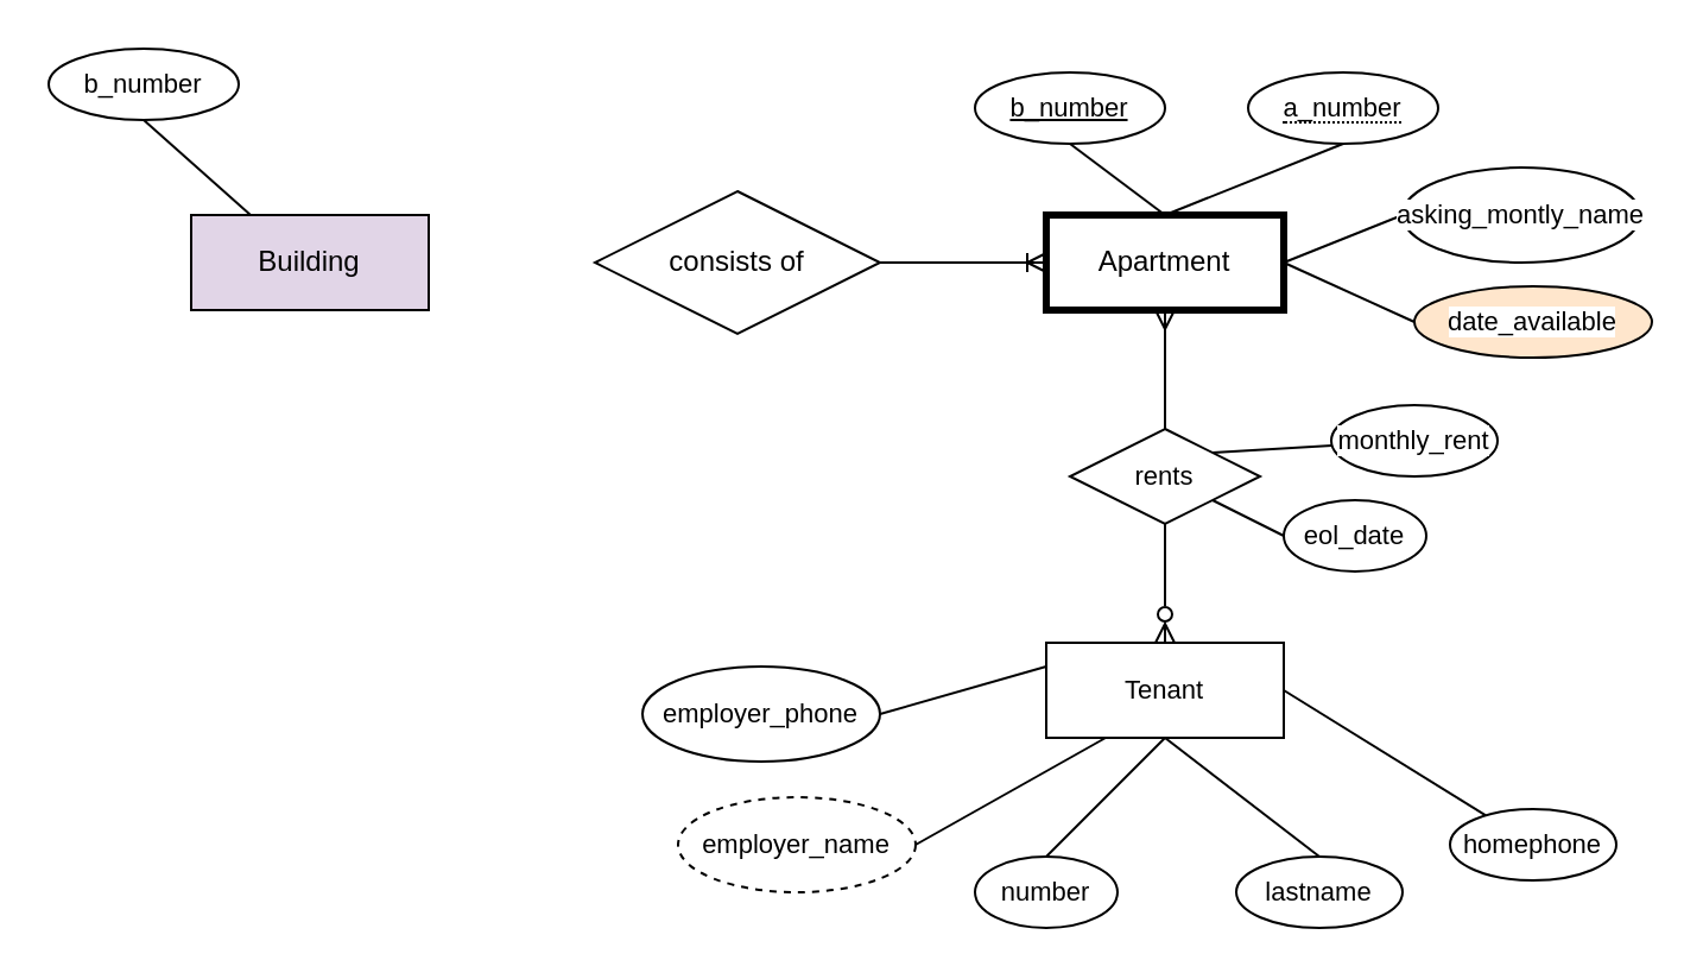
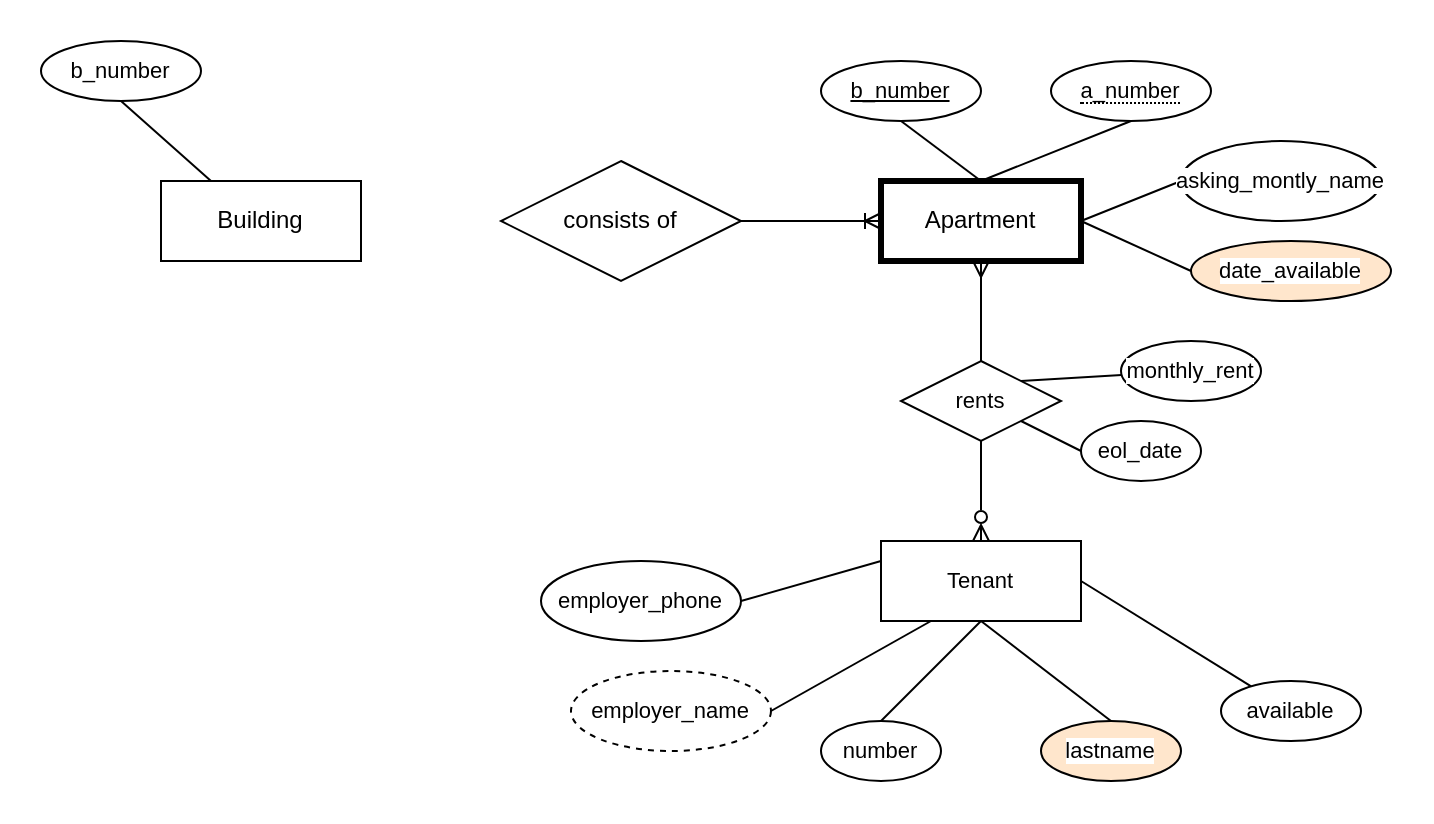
  <mxCell id="0" />
  <mxCell id="1" parent="0" />
  <mxCell id="2" style="edgeStyle=none;shape=connector;rounded=0;orthogonalLoop=1;jettySize=auto;html=1;exitX=0.25;exitY=0;exitDx=0;exitDy=0;entryX=0.5;entryY=1;entryDx=0;entryDy=0;strokeColor=default;align=center;verticalAlign=middle;fontFamily=Helvetica;fontSize=11;fontColor=default;labelBackgroundColor=default;endArrow=none;endFill=0;" edge="1" parent="1" source="3" target="12"><mxGeometry relative="1" as="geometry" /></mxCell>
- <mxCell id="3" value="Building" style="whiteSpace=wrap;html=1;align=center;fillColor=#e1d5e7;" vertex="1" parent="1"><mxGeometry x="80" y="90" width="100" height="40" as="geometry" /></mxCell>
+ <mxCell id="3" value="Building" style="whiteSpace=wrap;html=1;align=center;" vertex="1" parent="1"><mxGeometry x="80" y="90" width="100" height="40" as="geometry" /></mxCell>
  <mxCell id="4" style="edgeStyle=none;shape=connector;rounded=0;orthogonalLoop=1;jettySize=auto;html=1;exitX=0.5;exitY=0;exitDx=0;exitDy=0;entryX=0.5;entryY=1;entryDx=0;entryDy=0;strokeColor=default;align=center;verticalAlign=middle;fontFamily=Helvetica;fontSize=11;fontColor=default;labelBackgroundColor=default;endArrow=none;endFill=0;" edge="1" parent="1" source="9" target="13"><mxGeometry relative="1" as="geometry" /></mxCell>
  <mxCell id="5" style="edgeStyle=none;shape=connector;rounded=0;orthogonalLoop=1;jettySize=auto;html=1;exitX=0.5;exitY=0;exitDx=0;exitDy=0;entryX=0.5;entryY=1;entryDx=0;entryDy=0;strokeColor=default;align=center;verticalAlign=middle;fontFamily=Helvetica;fontSize=11;fontColor=default;labelBackgroundColor=default;endArrow=none;endFill=0;" edge="1" parent="1" source="9" target="14"><mxGeometry relative="1" as="geometry" /></mxCell>
  <mxCell id="6" style="edgeStyle=none;shape=connector;rounded=0;orthogonalLoop=1;jettySize=auto;html=1;exitX=0.5;exitY=1;exitDx=0;exitDy=0;strokeColor=default;align=center;verticalAlign=middle;fontFamily=Helvetica;fontSize=11;fontColor=default;labelBackgroundColor=default;endArrow=none;endFill=0;startArrow=ERmany;startFill=0;" edge="1" parent="1" source="9"><mxGeometry relative="1" as="geometry"><mxPoint x="490" y="180" as="targetPoint" /></mxGeometry></mxCell>
  <mxCell id="7" style="edgeStyle=none;shape=connector;rounded=0;orthogonalLoop=1;jettySize=auto;html=1;exitX=1;exitY=0.5;exitDx=0;exitDy=0;entryX=0;entryY=0.5;entryDx=0;entryDy=0;strokeColor=default;align=center;verticalAlign=middle;fontFamily=Helvetica;fontSize=11;fontColor=default;labelBackgroundColor=default;endArrow=none;endFill=0;" edge="1" parent="1" source="9" target="32"><mxGeometry relative="1" as="geometry" /></mxCell>
  <mxCell id="8" style="edgeStyle=none;shape=connector;rounded=0;orthogonalLoop=1;jettySize=auto;html=1;exitX=1;exitY=0.5;exitDx=0;exitDy=0;entryX=0;entryY=0.5;entryDx=0;entryDy=0;strokeColor=default;align=center;verticalAlign=middle;fontFamily=Helvetica;fontSize=11;fontColor=default;labelBackgroundColor=default;endArrow=none;endFill=0;" edge="1" parent="1" source="9" target="33"><mxGeometry relative="1" as="geometry" /></mxCell>
  <mxCell id="9" value="Apartment" style="whiteSpace=wrap;html=1;align=center;strokeWidth=3;" vertex="1" parent="1"><mxGeometry x="440" y="90" width="100" height="40" as="geometry" /></mxCell>
  <mxCell id="10" style="edgeStyle=none;shape=connector;rounded=0;orthogonalLoop=1;jettySize=auto;html=1;exitX=1;exitY=0.5;exitDx=0;exitDy=0;strokeColor=default;align=center;verticalAlign=middle;fontFamily=Helvetica;fontSize=11;fontColor=default;labelBackgroundColor=default;endArrow=ERoneToMany;endFill=0;" edge="1" parent="1" source="11" target="9"><mxGeometry relative="1" as="geometry"><mxPoint x="430" y="110" as="targetPoint" /><Array as="points"><mxPoint x="410" y="110" /></Array></mxGeometry></mxCell>
  <mxCell id="11" value="consists of" style="shape=rhombus;perimeter=rhombusPerimeter;whiteSpace=wrap;html=1;align=center;" vertex="1" parent="1"><mxGeometry x="250" y="80" width="120" height="60" as="geometry" /></mxCell>
  <mxCell id="12" value="b_number" style="ellipse;whiteSpace=wrap;html=1;align=center;fontFamily=Helvetica;fontSize=11;fontColor=default;labelBackgroundColor=default;" vertex="1" parent="1"><mxGeometry x="20" y="20" width="80" height="30" as="geometry" /></mxCell>
  <mxCell id="13" value="&lt;span style=&quot;border-bottom: 1px dotted&quot;&gt;a_number&lt;/span&gt;" style="ellipse;whiteSpace=wrap;html=1;align=center;fontFamily=Helvetica;fontSize=11;fontColor=default;labelBackgroundColor=default;" vertex="1" parent="1"><mxGeometry x="525" y="30" width="80" height="30" as="geometry" /></mxCell>
  <mxCell id="14" value="&lt;u&gt;b_number&lt;/u&gt;" style="ellipse;whiteSpace=wrap;html=1;align=center;fontFamily=Helvetica;fontSize=11;fontColor=default;labelBackgroundColor=default;" vertex="1" parent="1"><mxGeometry x="410" y="30" width="80" height="30" as="geometry" /></mxCell>
  <mxCell id="15" style="edgeStyle=none;shape=connector;rounded=0;orthogonalLoop=1;jettySize=auto;html=1;exitX=0.5;exitY=1;exitDx=0;exitDy=0;entryX=0.5;entryY=0;entryDx=0;entryDy=0;strokeColor=default;align=center;verticalAlign=middle;fontFamily=Helvetica;fontSize=11;fontColor=default;labelBackgroundColor=default;endArrow=none;endFill=0;" edge="1" parent="1" source="20" target="27"><mxGeometry relative="1" as="geometry" /></mxCell>
  <mxCell id="16" style="edgeStyle=none;shape=connector;rounded=0;orthogonalLoop=1;jettySize=auto;html=1;exitX=0.5;exitY=1;exitDx=0;exitDy=0;entryX=0.5;entryY=0;entryDx=0;entryDy=0;strokeColor=default;align=center;verticalAlign=middle;fontFamily=Helvetica;fontSize=11;fontColor=default;labelBackgroundColor=default;endArrow=none;endFill=0;" edge="1" parent="1" source="20" target="28"><mxGeometry relative="1" as="geometry" /></mxCell>
  <mxCell id="17" style="edgeStyle=none;shape=connector;rounded=0;orthogonalLoop=1;jettySize=auto;html=1;exitX=1;exitY=0.5;exitDx=0;exitDy=0;strokeColor=default;align=center;verticalAlign=middle;fontFamily=Helvetica;fontSize=11;fontColor=default;labelBackgroundColor=default;endArrow=none;endFill=0;" edge="1" parent="1" source="20" target="29"><mxGeometry relative="1" as="geometry" /></mxCell>
  <mxCell id="18" style="edgeStyle=none;shape=connector;rounded=0;orthogonalLoop=1;jettySize=auto;html=1;exitX=0.25;exitY=1;exitDx=0;exitDy=0;entryX=1;entryY=0.5;entryDx=0;entryDy=0;strokeColor=default;align=center;verticalAlign=middle;fontFamily=Helvetica;fontSize=11;fontColor=default;labelBackgroundColor=default;endArrow=none;endFill=0;" edge="1" parent="1" source="20" target="30"><mxGeometry relative="1" as="geometry"><Array as="points" /></mxGeometry></mxCell>
  <mxCell id="19" style="edgeStyle=none;shape=connector;rounded=0;orthogonalLoop=1;jettySize=auto;html=1;exitX=0;exitY=0.25;exitDx=0;exitDy=0;entryX=1;entryY=0.5;entryDx=0;entryDy=0;strokeColor=default;align=center;verticalAlign=middle;fontFamily=Helvetica;fontSize=11;fontColor=default;labelBackgroundColor=default;endArrow=none;endFill=0;" edge="1" parent="1" source="20" target="31"><mxGeometry relative="1" as="geometry" /></mxCell>
  <mxCell id="20" value="Tenant" style="whiteSpace=wrap;html=1;align=center;fontFamily=Helvetica;fontSize=11;fontColor=default;labelBackgroundColor=default;" vertex="1" parent="1"><mxGeometry x="440" y="270" width="100" height="40" as="geometry" /></mxCell>
  <mxCell id="21" style="edgeStyle=none;shape=connector;rounded=0;orthogonalLoop=1;jettySize=auto;html=1;exitX=0.5;exitY=1;exitDx=0;exitDy=0;entryX=0.5;entryY=0;entryDx=0;entryDy=0;strokeColor=default;align=center;verticalAlign=middle;fontFamily=Helvetica;fontSize=11;fontColor=default;labelBackgroundColor=default;endArrow=ERzeroToMany;endFill=0;" edge="1" parent="1" source="24" target="20"><mxGeometry relative="1" as="geometry" /></mxCell>
  <mxCell id="22" style="edgeStyle=none;shape=connector;rounded=0;orthogonalLoop=1;jettySize=auto;html=1;exitX=1;exitY=0;exitDx=0;exitDy=0;strokeColor=default;align=center;verticalAlign=middle;fontFamily=Helvetica;fontSize=11;fontColor=default;labelBackgroundColor=default;endArrow=none;endFill=0;" edge="1" parent="1" source="24" target="25"><mxGeometry relative="1" as="geometry" /></mxCell>
  <mxCell id="23" style="edgeStyle=none;shape=connector;rounded=0;orthogonalLoop=1;jettySize=auto;html=1;exitX=1;exitY=1;exitDx=0;exitDy=0;entryX=0;entryY=0.5;entryDx=0;entryDy=0;strokeColor=default;align=center;verticalAlign=middle;fontFamily=Helvetica;fontSize=11;fontColor=default;labelBackgroundColor=default;endArrow=none;endFill=0;" edge="1" parent="1" source="24" target="26"><mxGeometry relative="1" as="geometry" /></mxCell>
  <mxCell id="24" value="rents" style="shape=rhombus;perimeter=rhombusPerimeter;whiteSpace=wrap;html=1;align=center;fontFamily=Helvetica;fontSize=11;fontColor=default;labelBackgroundColor=default;" vertex="1" parent="1"><mxGeometry x="450" y="180" width="80" height="40" as="geometry" /></mxCell>
  <mxCell id="25" value="monthly_rent" style="ellipse;whiteSpace=wrap;html=1;align=center;fontFamily=Helvetica;fontSize=11;fontColor=default;labelBackgroundColor=default;" vertex="1" parent="1"><mxGeometry x="560" y="170" width="70" height="30" as="geometry" /></mxCell>
  <mxCell id="26" value="eol_date" style="ellipse;whiteSpace=wrap;html=1;align=center;fontFamily=Helvetica;fontSize=11;fontColor=default;labelBackgroundColor=default;" vertex="1" parent="1"><mxGeometry x="540" y="210" width="60" height="30" as="geometry" /></mxCell>
  <mxCell id="27" value="number" style="ellipse;whiteSpace=wrap;html=1;align=center;fontFamily=Helvetica;fontSize=11;fontColor=default;labelBackgroundColor=default;" vertex="1" parent="1"><mxGeometry x="410" y="360" width="60" height="30" as="geometry" /></mxCell>
- <mxCell id="28" value="lastname" style="ellipse;whiteSpace=wrap;html=1;align=center;fontFamily=Helvetica;fontSize=11;fontColor=default;labelBackgroundColor=default;" vertex="1" parent="1"><mxGeometry x="520" y="360" width="70" height="30" as="geometry" /></mxCell>
- <mxCell id="29" value="homephone" style="ellipse;whiteSpace=wrap;html=1;align=center;fontFamily=Helvetica;fontSize=11;fontColor=default;labelBackgroundColor=default;" vertex="1" parent="1"><mxGeometry x="610" y="340" width="70" height="30" as="geometry" /></mxCell>
+ <mxCell id="28" value="lastname" style="ellipse;whiteSpace=wrap;html=1;align=center;fontFamily=Helvetica;fontSize=11;fontColor=default;labelBackgroundColor=default;fillColor=#ffe6cc;" vertex="1" parent="1"><mxGeometry x="520" y="360" width="70" height="30" as="geometry" /></mxCell>
+ <mxCell id="29" value="available" style="ellipse;whiteSpace=wrap;html=1;align=center;fontFamily=Helvetica;fontSize=11;fontColor=default;labelBackgroundColor=default;" vertex="1" parent="1"><mxGeometry x="610" y="340" width="70" height="30" as="geometry" /></mxCell>
  <mxCell id="30" value="employer_name" style="ellipse;whiteSpace=wrap;html=1;align=center;fontFamily=Helvetica;fontSize=11;fontColor=default;labelBackgroundColor=default;dashed=1;" vertex="1" parent="1"><mxGeometry x="285" y="335" width="100" height="40" as="geometry" /></mxCell>
  <mxCell id="31" value="employer_phone" style="ellipse;whiteSpace=wrap;html=1;align=center;fontFamily=Helvetica;fontSize=11;fontColor=default;labelBackgroundColor=default;" vertex="1" parent="1"><mxGeometry x="270" y="280" width="100" height="40" as="geometry" /></mxCell>
  <mxCell id="32" value="asking_montly_name" style="ellipse;whiteSpace=wrap;html=1;align=center;fontFamily=Helvetica;fontSize=11;fontColor=default;labelBackgroundColor=default;" vertex="1" parent="1"><mxGeometry x="590" y="70" width="100" height="40" as="geometry" /></mxCell>
  <mxCell id="33" value="date_available" style="ellipse;whiteSpace=wrap;html=1;align=center;fontFamily=Helvetica;fontSize=11;fontColor=default;labelBackgroundColor=default;fillColor=#ffe6cc;" vertex="1" parent="1"><mxGeometry x="595" y="120" width="100" height="30" as="geometry" /></mxCell>
